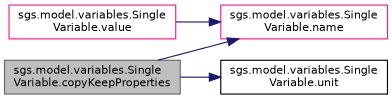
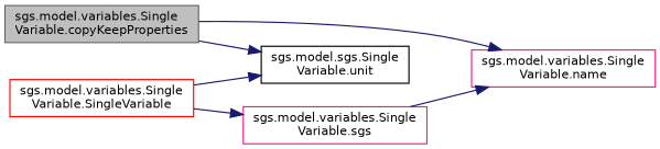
  digraph {
    rankdir=LR
    node [color=deeppink fillcolor=white fontname=Helvetica fontsize=10 shape=record style=filled]
    edge [color=midnightblue fontname=Helvetica fontsize=10 labelfontname=Helvetica labelfontsize=10 style=solid]
    n1 [color=gray40 fillcolor=grey75 fontcolor=black height=0.2 label="sgs.model.variables.Single\lVariable.copyKeepProperties" width=0.4]
    n2 [height=0.2 label="sgs.model.variables.Single\lVariable.name" width=0.4]
-   n3 [color=black height=0.2 label="sgs.model.variables.Single\lVariable.unit" width=0.4]
-   n5 [height=0.2 label="sgs.model.variables.Single\lVariable.value" width=0.4]
+   n3 [color=black height=0.2 label="sgs.model.sgs.Single\lVariable.unit" width=0.4]
+   n4 [color=red height=0.2 label="sgs.model.variables.Single\lVariable.SingleVariable" width=0.4]
+   n5 [height=0.2 label="sgs.model.variables.Single\lVariable.sgs" width=0.4]
    n1 -> n2
    n1 -> n3
+   n4 -> n3
+   n4 -> n5
    n5 -> n2
  }
